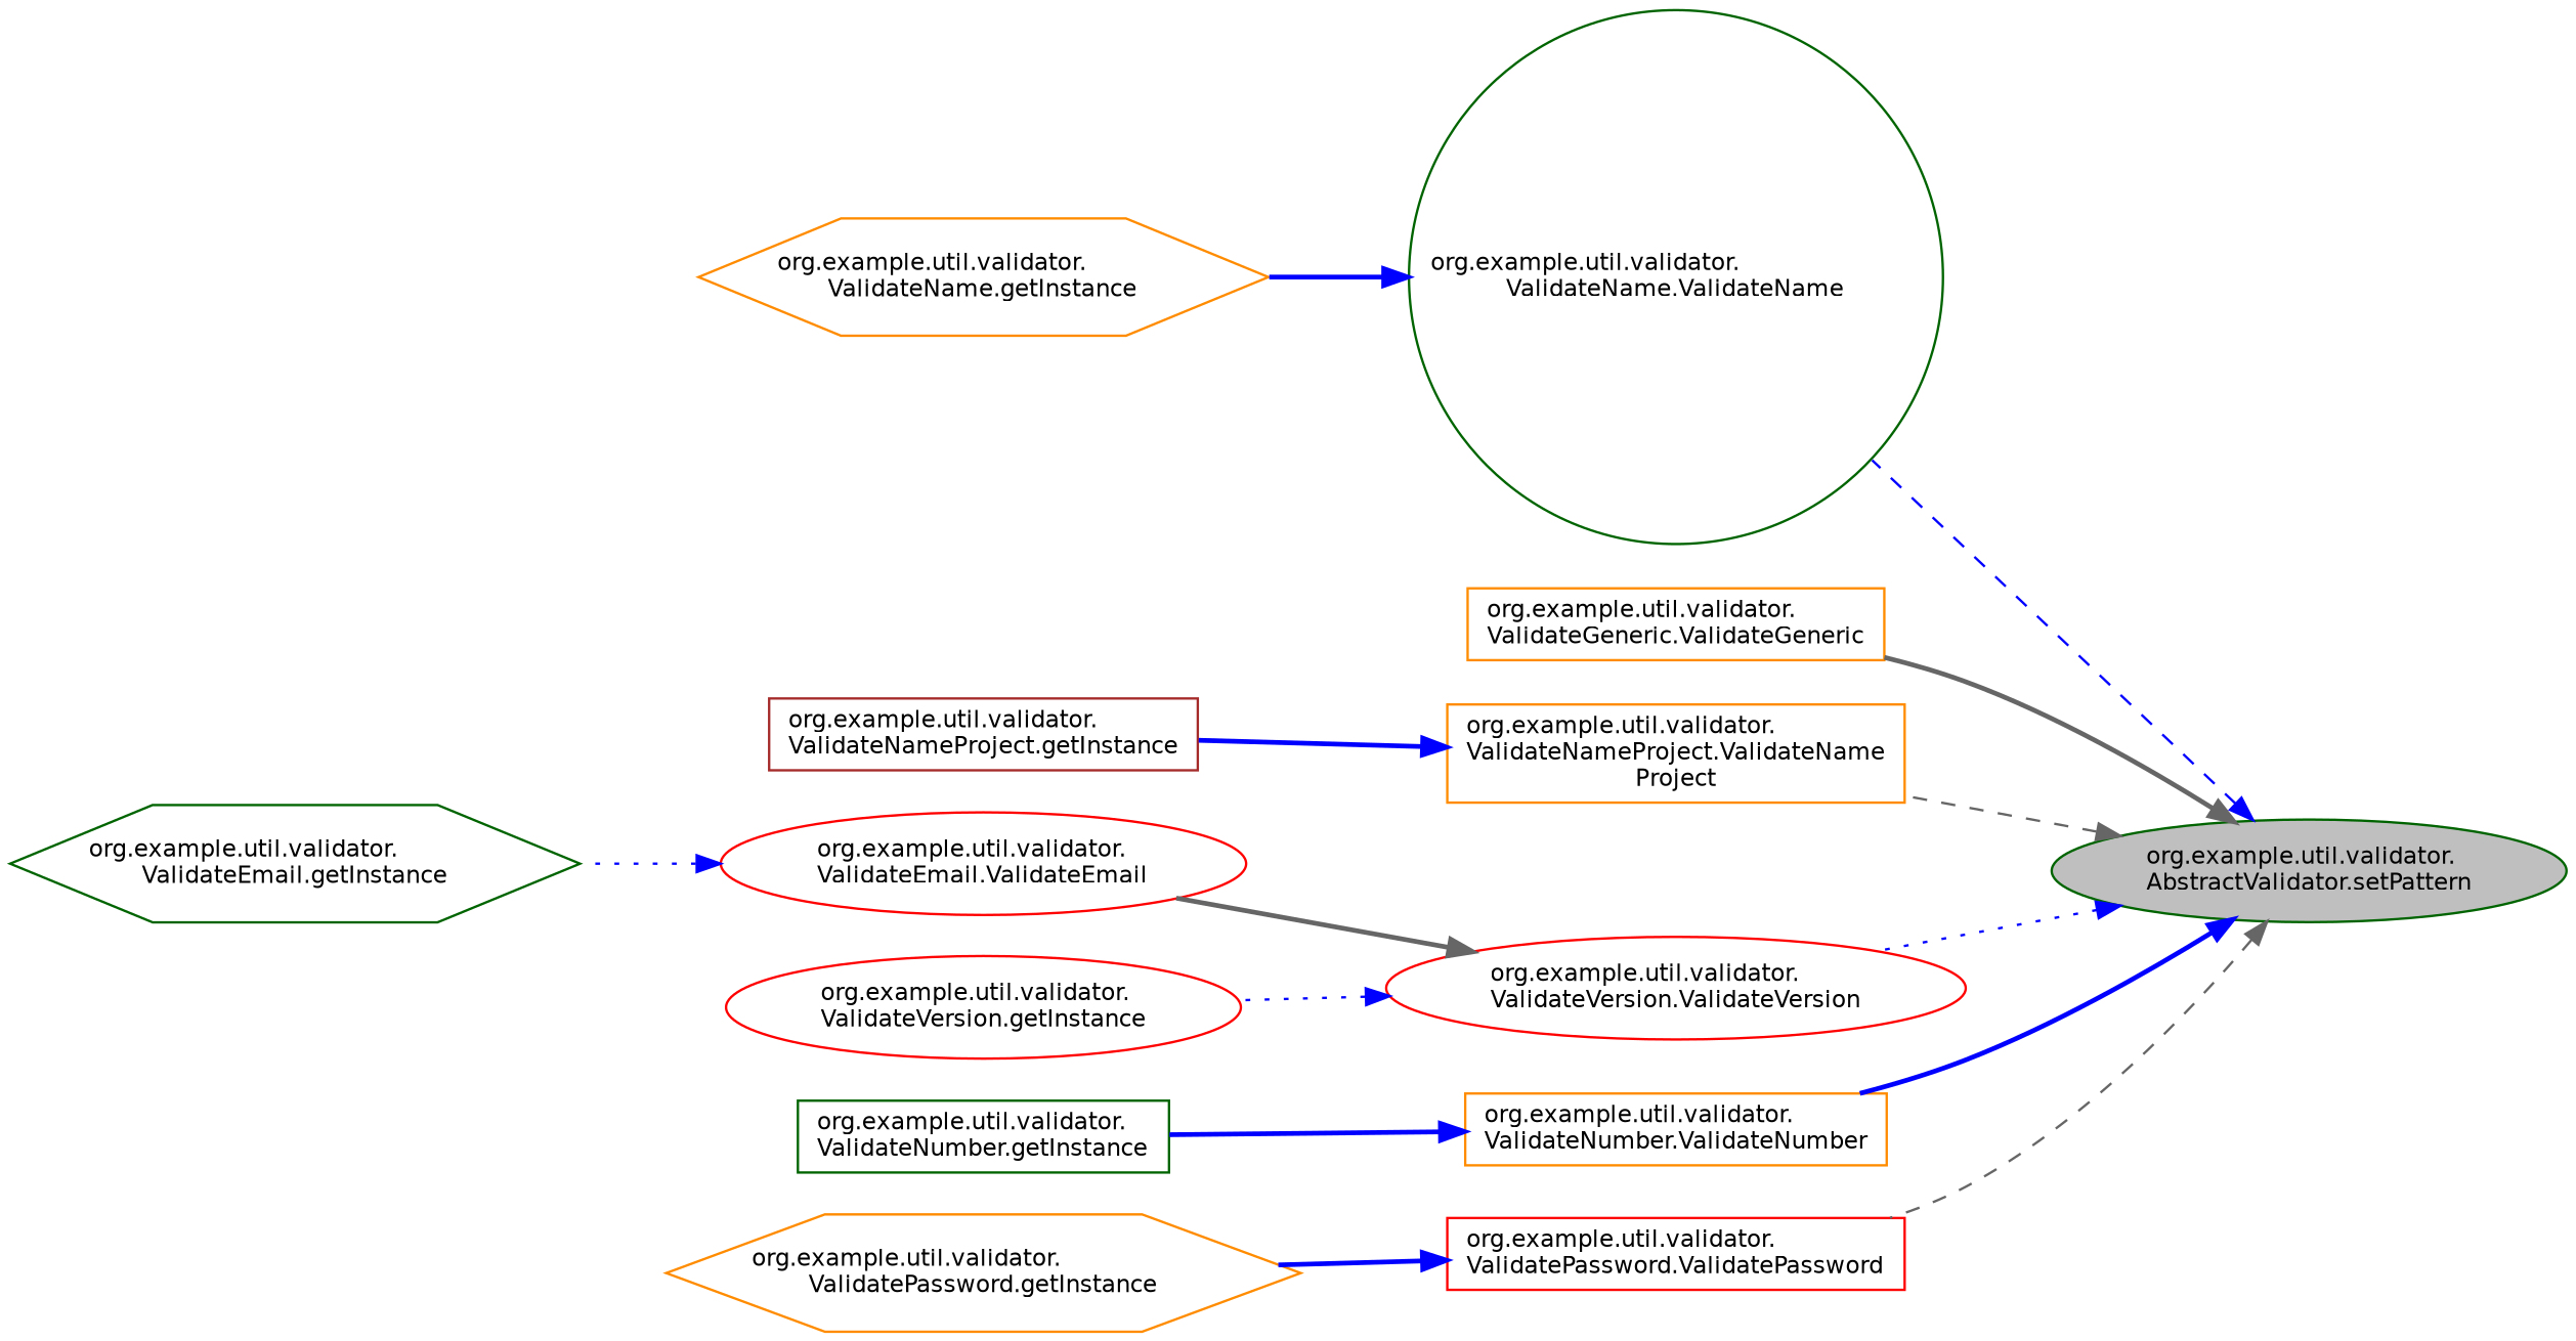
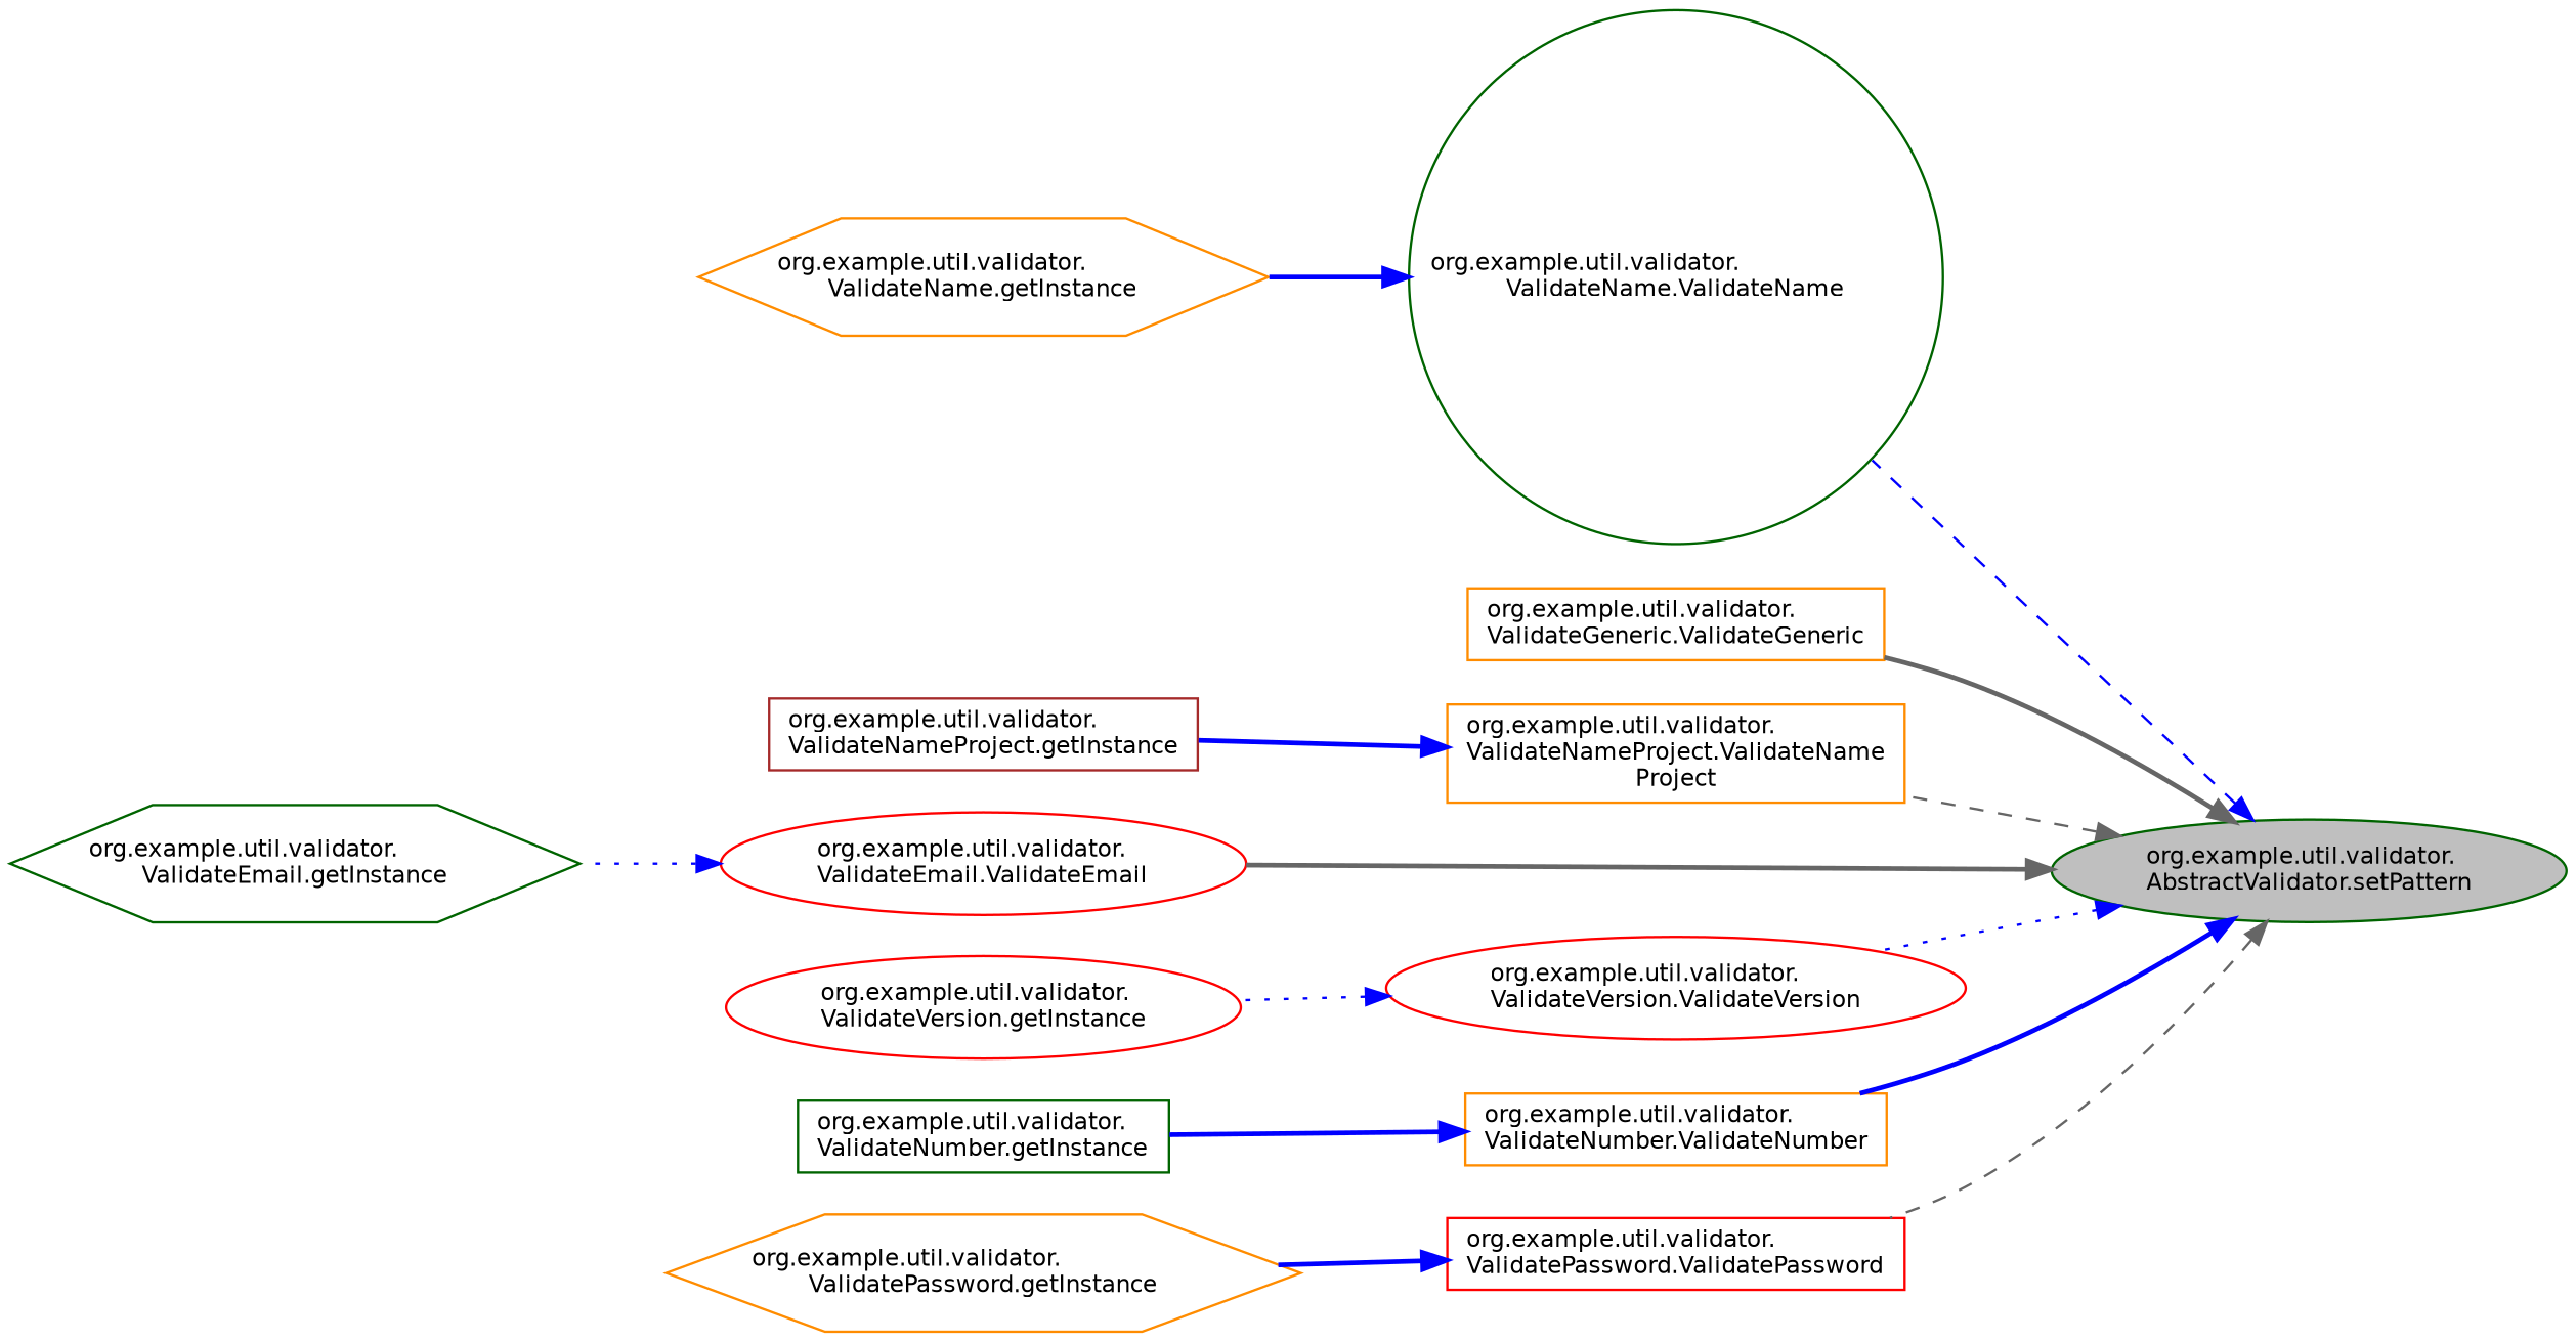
  digraph {
    fontname="DejaVu Sans"
    rankdir=RL
    node [color=darkorange fillcolor=white fontname="DejaVu Sans" fontsize=10 shape=box style=filled]
    edge [color=blue dir=back fontname="DejaVu Sans" fontsize=10 labelfontname=Helvetica labelfontsize=10 style=bold]
    n1 [color=darkgreen fillcolor=grey75 fontcolor=black height=0.2 label="org.example.util.validator.\lAbstractValidator.setPattern" shape=ellipse width=0.4]
    n2 [color=red height=0.2 label="org.example.util.validator.\lValidateEmail.ValidateEmail" shape=ellipse width=0.4]
    n3 [height=0.2 label="org.example.util.validator.\lValidateGeneric.ValidateGeneric" width=0.4]
    n4 [color=darkgreen height=0.2 label="org.example.util.validator.\lValidateName.ValidateName" shape=circle width=0.4]
    n5 [height=0.2 label="org.example.util.validator.\lValidateNameProject.ValidateName\lProject" width=0.4]
    n6 [height=0.2 label="org.example.util.validator.\lValidateNumber.ValidateNumber" width=0.4]
    n7 [color=red height=0.2 label="org.example.util.validator.\lValidatePassword.ValidatePassword" width=0.4]
    n8 [color=red height=0.2 label="org.example.util.validator.\lValidateVersion.ValidateVersion" shape=ellipse width=0.4]
    n9 [color=darkgreen height=0.2 label="org.example.util.validator.\lValidateEmail.getInstance" shape=hexagon width=0.4]
    n10 [height=0.2 label="org.example.util.validator.\lValidateName.getInstance" shape=hexagon width=0.4]
    n11 [color=brown height=0.2 label="org.example.util.validator.\lValidateNameProject.getInstance" width=0.4]
    n12 [color=darkgreen height=0.2 label="org.example.util.validator.\lValidateNumber.getInstance" width=0.4]
    n13 [height=0.2 label="org.example.util.validator.\lValidatePassword.getInstance" shape=hexagon width=0.4]
    n14 [color=red height=0.2 label="org.example.util.validator.\lValidateVersion.getInstance" shape=ellipse width=0.4]
-   n8 -> n2 [color=gray40]
+   n1 -> n2 [color=gray40]
    n1 -> n3 [color=gray40]
    n1 -> n4 [style=dashed]
    n1 -> n5 [color=gray40 style=dashed]
    n1 -> n6
    n1 -> n7 [color=gray40 style=dashed]
    n1 -> n8 [style=dotted]
    n2 -> n9 [style=dotted]
    n4 -> n10
    n5 -> n11
    n6 -> n12
    n7 -> n13
    n8 -> n14 [style=dotted]
  }
